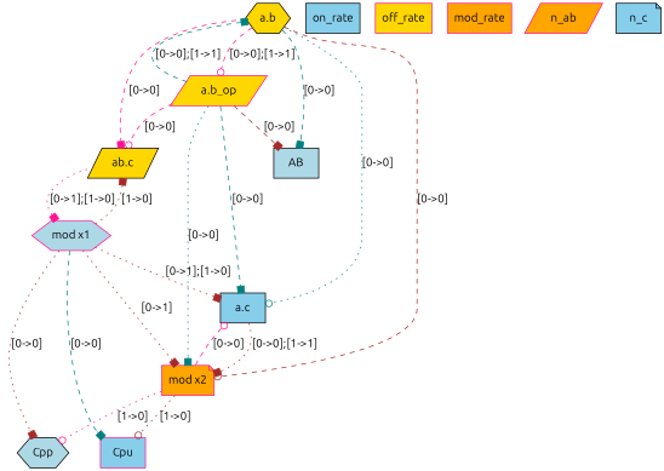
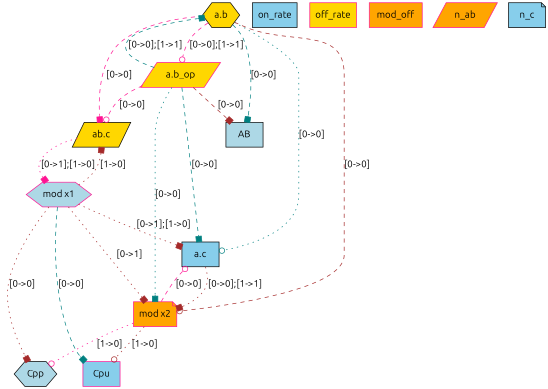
  digraph {
    fontname=Ubuntu
    node [color=black fillcolor=gold fontname=Ubuntu shape=box style=filled]
    edge [arrowhead=box color=brown fontname=Ubuntu style=dashed]
    "a.b" [shape=hexagon]
    "a.b_op" [color=deeppink shape=parallelogram]
    "ab.c" [shape=parallelogram]
    "a.c" [fillcolor=skyblue]
    "mod x2" [color=deeppink fillcolor=orange shape=note]
    AB [fillcolor=lightblue]
    "mod x1" [color=deeppink fillcolor=lightblue shape=hexagon]
    Cpu [color=deeppink fillcolor=skyblue]
    Cpp [fillcolor=lightblue shape=hexagon]
    on_rate [fillcolor=skyblue]
    off_rate [color=deeppink]
-   mod_rate [color=deeppink fillcolor=orange]
+   mod_rate [color=deeppink fillcolor=orange label=mod_off]
    n_ab [color=deeppink fillcolor=orange shape=parallelogram]
    n_c [fillcolor=skyblue shape=note]
    "a.b" -> "a.b_op" [arrowhead=odot color=deeppink label="[0->0];[1->1]"]
    "a.b" -> "ab.c" [color=deeppink label="[0->0]"]
    "a.b" -> "a.c" [arrowhead=odot color=teal label="[0->0]" style=dotted]
    "a.b" -> "mod x2" [arrowhead=odot label="[0->0]"]
    "a.b" -> AB [color=teal label="[0->0]"]
    "a.b_op" -> "a.b" [color=teal label="[0->0];[1->1]"]
    "a.b_op" -> "ab.c" [arrowhead=odot color=deeppink label="[0->0]"]
    "a.b_op" -> "a.c" [color=teal label="[0->0]"]
    "a.b_op" -> "mod x2" [color=teal label="[0->0]" style=dotted]
    "a.b_op" -> AB [label="[0->0]"]
    "ab.c" -> "mod x1" [color=deeppink label="[0->1];[1->0]" style=dotted]
    "a.c" -> "mod x2" [label="[0->0];[1->1]" style=dotted]
    "mod x2" -> "a.c" [arrowhead=odot color=deeppink label="[0->0]"]
    "mod x2" -> Cpu [arrowhead=odot label="[1->0]" style=dotted]
    "mod x2" -> Cpp [arrowhead=odot color=deeppink label="[1->0]" style=dotted]
    "mod x1" -> "ab.c" [label="[1->0]" style=dotted]
    "mod x1" -> "a.c" [label="[0->1];[1->0]" style=dotted]
    "mod x1" -> "mod x2" [label="[0->1]" style=dotted]
    "mod x1" -> Cpu [color=teal label="[0->0]"]
    "mod x1" -> Cpp [label="[0->0]" style=dotted]
  }
